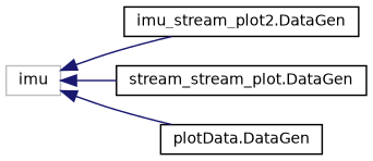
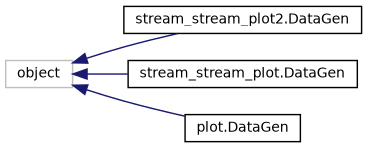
  digraph {
    rankdir=LR
    node [color=black fillcolor=white fontname=Helvetica fontsize=10 shape=record style=filled]
    edge [color=midnightblue dir=back fontname=Helvetica fontsize=10 labelfontname=Helvetica labelfontsize=10 style=solid]
-   n1 [color=grey75 height=0.2 label=imu width=0.4]
-   n2 [height=0.2 label="imu_stream_plot2.DataGen" width=0.4]
+   n1 [color=grey75 height=0.2 label=object width=0.4]
+   n2 [height=0.2 label="stream_stream_plot2.DataGen" width=0.4]
    n3 [height=0.2 label="stream_stream_plot.DataGen" width=0.4]
-   n4 [height=0.2 label="plotData.DataGen" width=0.4]
+   n4 [height=0.2 label="plot.DataGen" width=0.4]
    n1 -> n2
    n1 -> n3
    n1 -> n4
  }
